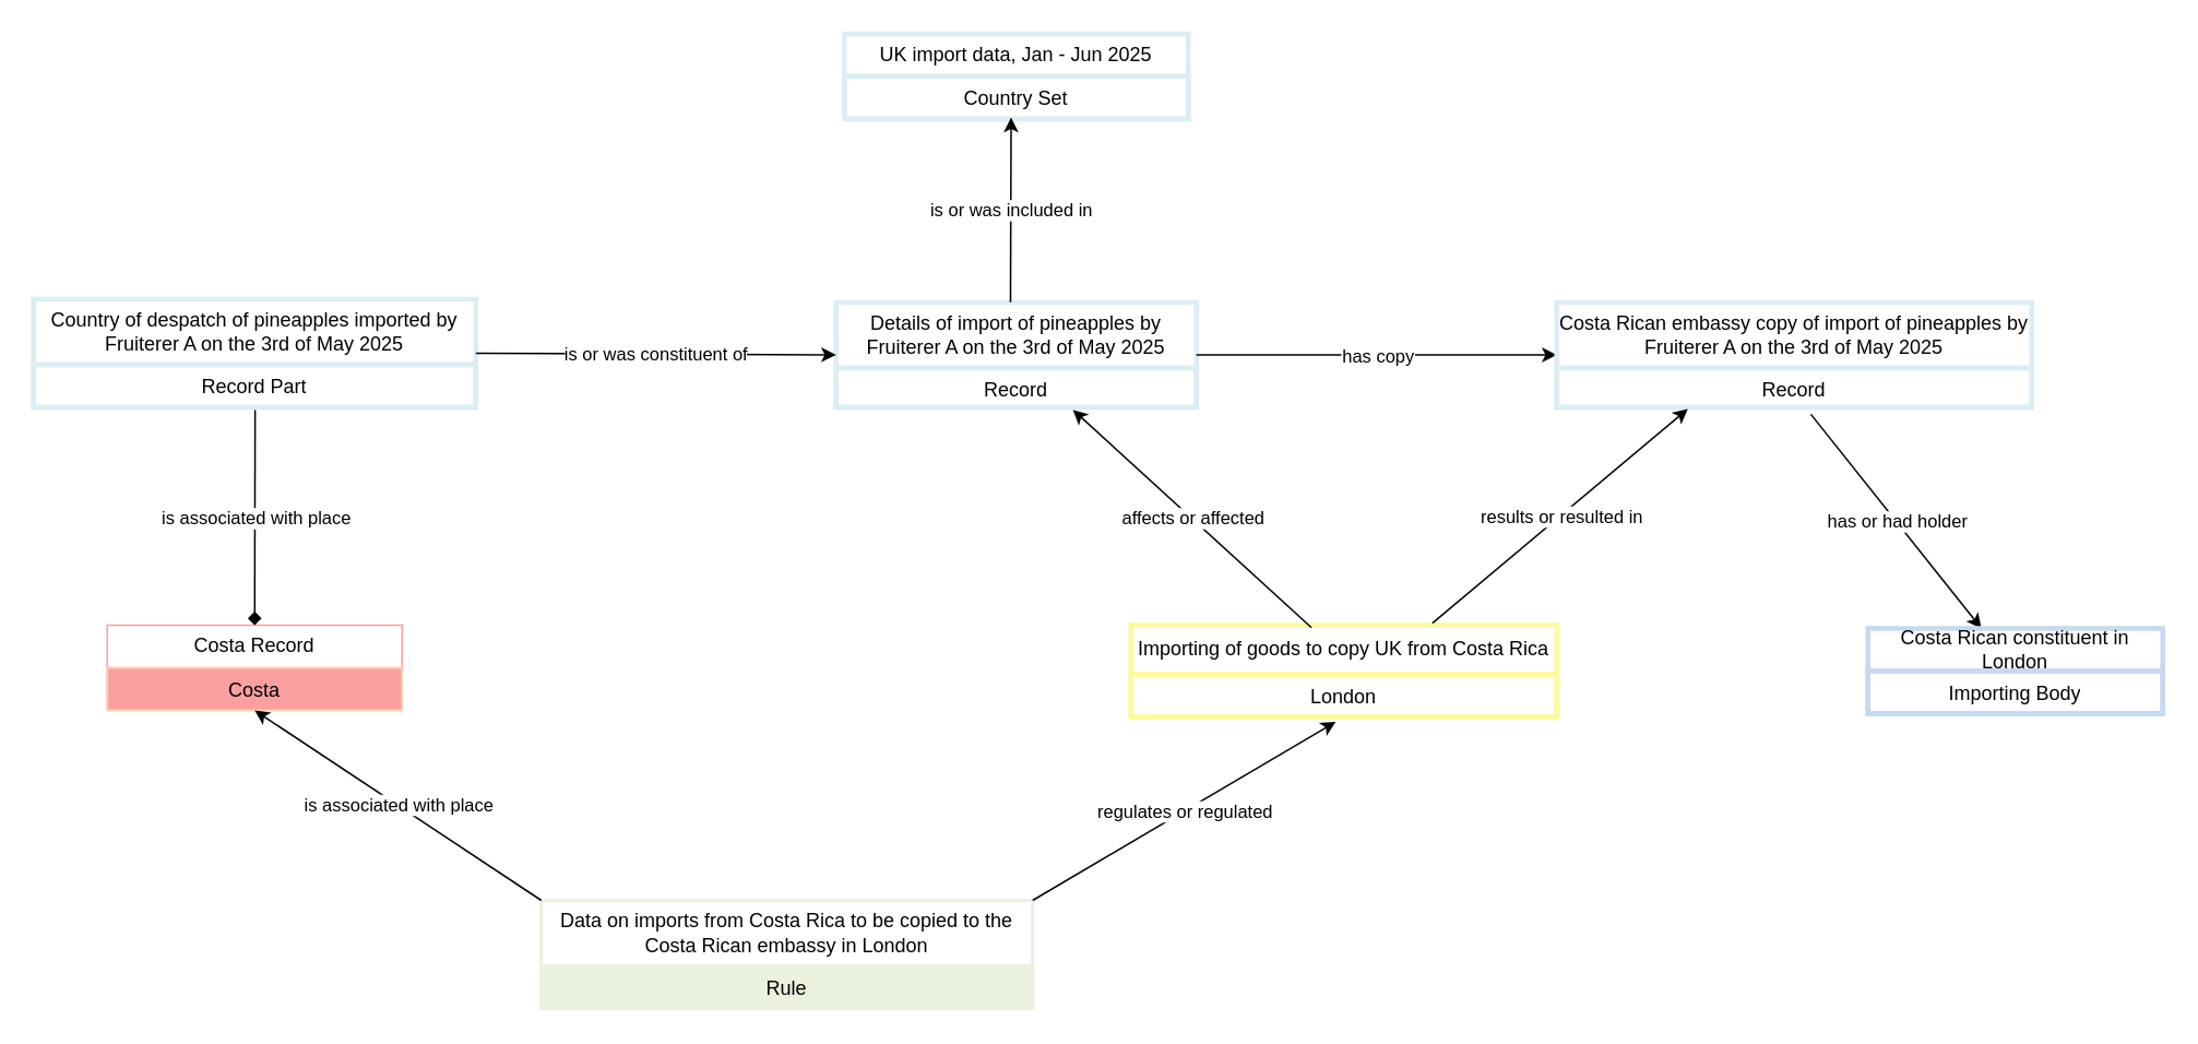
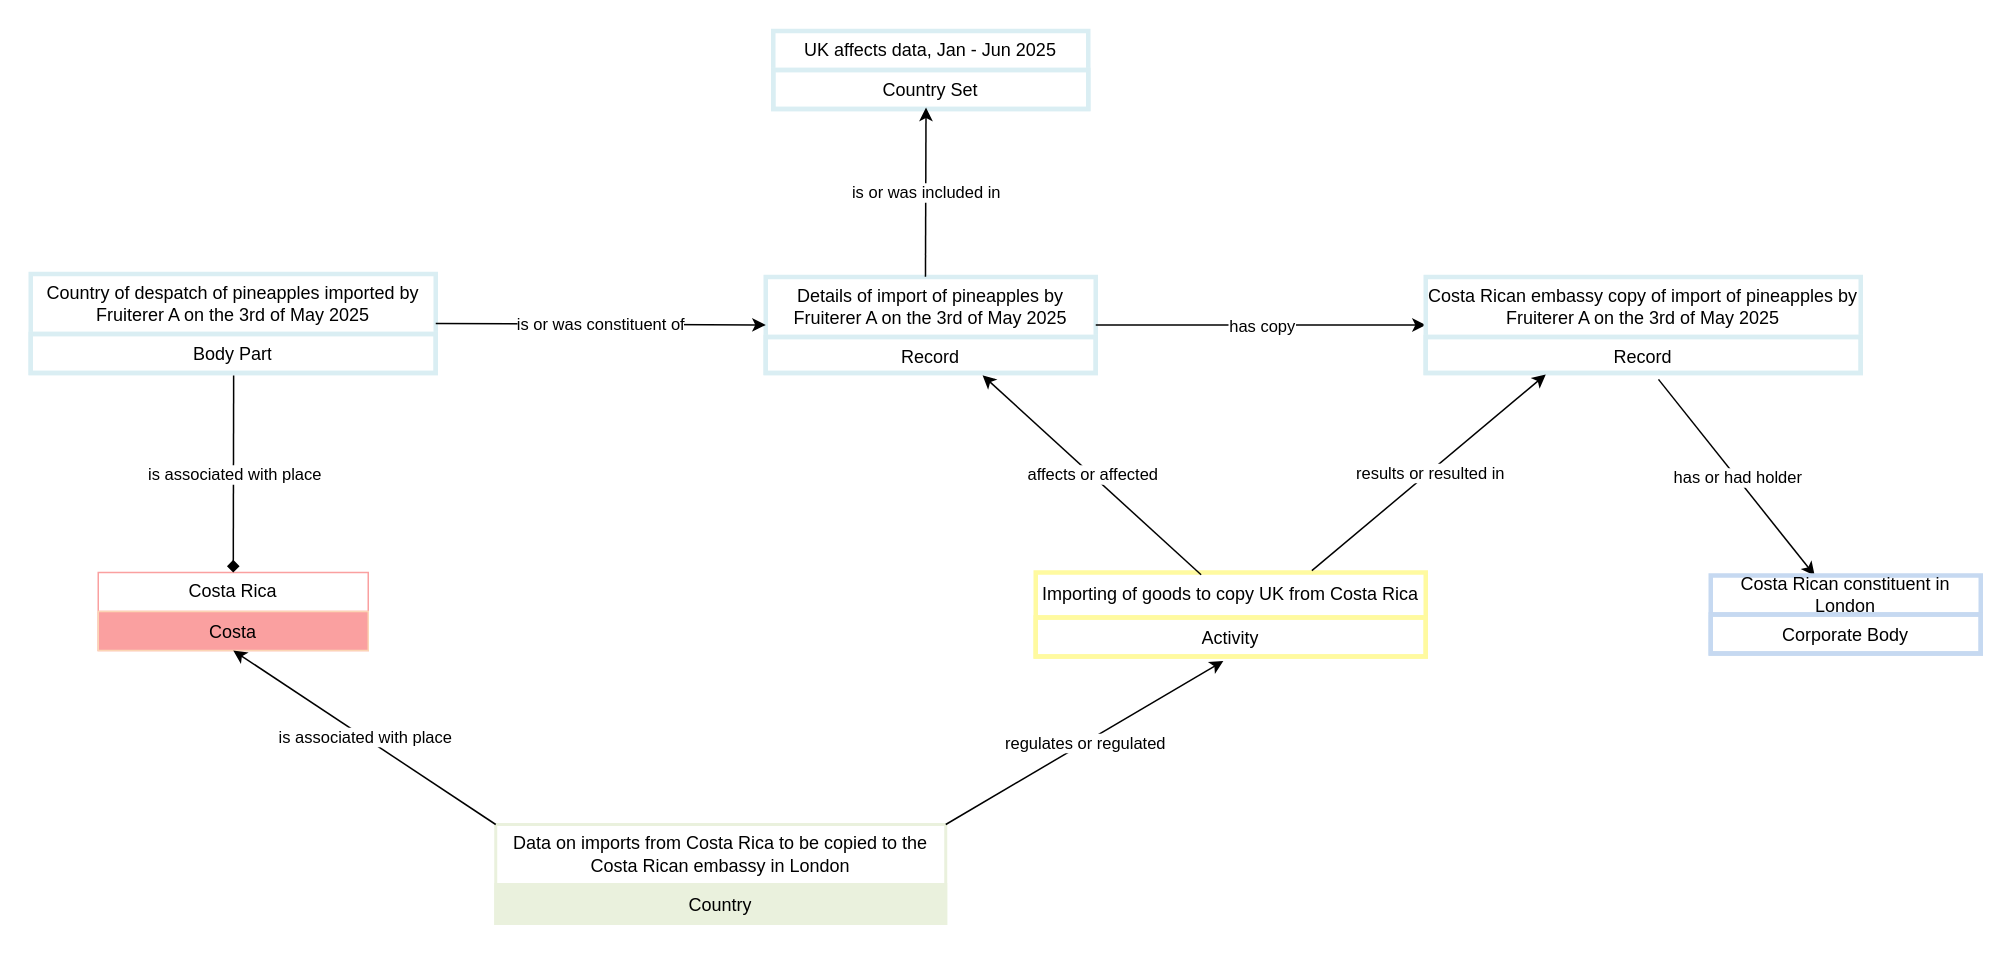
  <mxCell id="0" />
  <mxCell id="1" parent="0" />
- <mxCell id="2" value="UK import data, Jan - Jun 2025" style="swimlane;fontStyle=0;childLayout=stackLayout;horizontal=1;startSize=26;strokeColor=#DAEEF3;strokeWidth=3;fillColor=none;horizontalStack=0;resizeParent=1;resizeParentMax=0;resizeLast=0;collapsible=1;marginBottom=0;whiteSpace=wrap;html=1;" parent="1" vertex="1"><mxGeometry x="515" y="20" width="210" height="52" as="geometry" /></mxCell>
+ <mxCell id="2" value="UK affects data, Jan - Jun 2025" style="swimlane;fontStyle=0;childLayout=stackLayout;horizontal=1;startSize=26;strokeColor=#DAEEF3;strokeWidth=3;fillColor=none;horizontalStack=0;resizeParent=1;resizeParentMax=0;resizeLast=0;collapsible=1;marginBottom=0;whiteSpace=wrap;html=1;" parent="1" vertex="1"><mxGeometry x="515" y="20" width="210" height="52" as="geometry" /></mxCell>
  <mxCell id="3" value="Country Set" style="text;strokeColor=#DAEEF3;strokeWidth=3;fillColor=none;align=center;verticalAlign=top;spacingLeft=4;spacingRight=4;overflow=hidden;rotatable=0;points=[[0,0.5],[1,0.5]];portConstraint=eastwest;whiteSpace=wrap;html=1;" parent="2" vertex="1"><mxGeometry y="26" width="210" height="26" as="geometry" /></mxCell>
  <mxCell id="4" value="Details of import of pineapples by Fruiterer A on the 3rd of May 2025" style="swimlane;fontStyle=0;childLayout=stackLayout;horizontal=1;startSize=40;strokeColor=#DAEEF3;strokeWidth=3;fillColor=none;horizontalStack=0;resizeParent=1;resizeParentMax=0;resizeLast=0;collapsible=1;marginBottom=0;whiteSpace=wrap;html=1;" parent="1" vertex="1"><mxGeometry x="510" y="184" width="220" height="64" as="geometry" /></mxCell>
  <mxCell id="5" value="Record" style="text;strokeColor=#DAEEF3;strokeWidth=3;fillColor=none;align=center;verticalAlign=top;spacingLeft=4;spacingRight=4;overflow=hidden;rotatable=0;points=[[0,0.5],[1,0.5]];portConstraint=eastwest;whiteSpace=wrap;html=1;" parent="4" vertex="1"><mxGeometry y="40" width="220" height="24" as="geometry" /></mxCell>
  <mxCell id="6" value="" style="endArrow=classic;html=1;rounded=0;entryX=0.485;entryY=0.963;entryDx=0;entryDy=0;entryPerimeter=0;exitX=0.484;exitY=-0.002;exitDx=0;exitDy=0;exitPerimeter=0;" parent="1" source="4" target="3" edge="1"><mxGeometry relative="1" as="geometry"><mxPoint x="628" y="180" as="sourcePoint" /><mxPoint x="281" y="222" as="targetPoint" /></mxGeometry></mxCell>
  <mxCell id="7" value="is or was included in" style="edgeLabel;resizable=0;html=1;;align=center;verticalAlign=middle;" parent="6" connectable="0" vertex="1"><mxGeometry relative="1" as="geometry" /></mxCell>
  <mxCell id="8" value="Country of despatch of pineapples imported by Fruiterer A on the 3rd of May 2025" style="swimlane;fontStyle=0;childLayout=stackLayout;horizontal=1;startSize=40;strokeColor=#DAEEF3;strokeWidth=3;fillColor=none;horizontalStack=0;resizeParent=1;resizeParentMax=0;resizeLast=0;collapsible=1;marginBottom=0;whiteSpace=wrap;html=1;" parent="1" vertex="1"><mxGeometry x="20" y="182" width="270" height="66" as="geometry" /></mxCell>
- <mxCell id="9" value="Record Part" style="text;strokeColor=#DAEEF3;strokeWidth=3;fillColor=none;align=center;verticalAlign=top;spacingLeft=4;spacingRight=4;overflow=hidden;rotatable=0;points=[[0,0.5],[1,0.5]];portConstraint=eastwest;whiteSpace=wrap;html=1;" parent="8" vertex="1"><mxGeometry y="40" width="270" height="26" as="geometry" /></mxCell>
- <mxCell id="10" value="Costa Record" style="swimlane;fontStyle=0;childLayout=stackLayout;horizontal=1;startSize=26;strokeColor=#FAA0A0;fillColor=none;horizontalStack=0;resizeParent=1;resizeParentMax=0;resizeLast=0;collapsible=1;marginBottom=0;whiteSpace=wrap;html=1;" parent="1" vertex="1"><mxGeometry x="65" y="381" width="180" height="52" as="geometry" /></mxCell>
+ <mxCell id="9" value="Body Part" style="text;strokeColor=#DAEEF3;strokeWidth=3;fillColor=none;align=center;verticalAlign=top;spacingLeft=4;spacingRight=4;overflow=hidden;rotatable=0;points=[[0,0.5],[1,0.5]];portConstraint=eastwest;whiteSpace=wrap;html=1;" parent="8" vertex="1"><mxGeometry y="40" width="270" height="26" as="geometry" /></mxCell>
+ <mxCell id="10" value="Costa Rica" style="swimlane;fontStyle=0;childLayout=stackLayout;horizontal=1;startSize=26;strokeColor=#FAA0A0;fillColor=none;horizontalStack=0;resizeParent=1;resizeParentMax=0;resizeLast=0;collapsible=1;marginBottom=0;whiteSpace=wrap;html=1;" parent="1" vertex="1"><mxGeometry x="65" y="381" width="180" height="52" as="geometry" /></mxCell>
  <mxCell id="11" value="Costa" style="text;strokeColor=#FBD5B5;fillColor=#FAA0A0;align=center;verticalAlign=top;spacingLeft=4;spacingRight=4;overflow=hidden;rotatable=0;points=[[0,0.5],[1,0.5]];portConstraint=eastwest;whiteSpace=wrap;html=1;" parent="10" vertex="1"><mxGeometry y="26" width="180" height="26" as="geometry" /></mxCell>
  <mxCell id="12" value="" style="endArrow=classic;html=1;rounded=0;exitX=1;exitY=0.5;exitDx=0;exitDy=0;entryX=0;entryY=0.5;entryDx=0;entryDy=0;" parent="1" source="8" target="4" edge="1"><mxGeometry relative="1" as="geometry"><mxPoint x="762" y="409" as="sourcePoint" /><mxPoint x="650" y="219" as="targetPoint" /></mxGeometry></mxCell>
  <mxCell id="13" value="is or was constituent of" style="edgeLabel;resizable=0;html=1;;align=center;verticalAlign=middle;" parent="12" connectable="0" vertex="1"><mxGeometry relative="1" as="geometry" /></mxCell>
  <mxCell id="14" value="" style="endArrow=diamond;html=1;rounded=0;entryX=0.5;entryY=0;entryDx=0;entryDy=0;exitX=0.501;exitY=1.067;exitDx=0;exitDy=0;exitPerimeter=0;" parent="1" edge="1" target="10" source="9"><mxGeometry relative="1" as="geometry"><mxPoint x="329" y="441" as="sourcePoint" /><mxPoint x="120" y="439" as="targetPoint" /></mxGeometry></mxCell>
  <mxCell id="15" value="is associated with place" style="edgeLabel;resizable=0;html=1;;align=center;verticalAlign=middle;" parent="14" connectable="0" vertex="1"><mxGeometry relative="1" as="geometry" /></mxCell>
  <mxCell id="16" value="Data on imports from Costa Rica to be copied to the Costa Rican embassy in London" style="swimlane;fontStyle=0;childLayout=stackLayout;horizontal=1;startSize=40;strokeColor=#EAF1DD;strokeWidth=2;fillColor=none;horizontalStack=0;resizeParent=1;resizeParentMax=0;resizeLast=0;collapsible=1;marginBottom=0;whiteSpace=wrap;html=1;" parent="1" vertex="1"><mxGeometry x="330" y="549" width="300" height="66" as="geometry" /></mxCell>
- <mxCell id="17" value="Rule&lt;div&gt;&lt;br&gt;&lt;/div&gt;" style="text;strokeColor=#EAF1DD;strokeWidth=2;fillColor=#EAF1DD;align=center;verticalAlign=top;spacingLeft=4;spacingRight=4;overflow=hidden;rotatable=0;points=[[0,0.5],[1,0.5]];portConstraint=eastwest;whiteSpace=wrap;html=1;" parent="16" vertex="1"><mxGeometry y="40" width="300" height="26" as="geometry" /></mxCell>
+ <mxCell id="17" value="Country&lt;div&gt;&lt;br&gt;&lt;/div&gt;" style="text;strokeColor=#EAF1DD;strokeWidth=2;fillColor=#EAF1DD;align=center;verticalAlign=top;spacingLeft=4;spacingRight=4;overflow=hidden;rotatable=0;points=[[0,0.5],[1,0.5]];portConstraint=eastwest;whiteSpace=wrap;html=1;" parent="16" vertex="1"><mxGeometry y="40" width="300" height="26" as="geometry" /></mxCell>
  <mxCell id="18" value="" style="endArrow=classic;html=1;rounded=0;entryX=0.5;entryY=1;entryDx=0;entryDy=0;exitX=0;exitY=0;exitDx=0;exitDy=0;" parent="1" source="16" target="10" edge="1"><mxGeometry relative="1" as="geometry"><mxPoint x="379" y="591" as="sourcePoint" /><mxPoint x="120" y="465" as="targetPoint" /></mxGeometry></mxCell>
  <mxCell id="19" value="is associated with place" style="edgeLabel;resizable=0;html=1;;align=center;verticalAlign=middle;" parent="18" connectable="0" vertex="1"><mxGeometry relative="1" as="geometry" /></mxCell>
  <mxCell id="20" value="" style="endArrow=classic;html=1;rounded=0;exitX=1;exitY=0;exitDx=0;exitDy=0;entryX=0.481;entryY=1.115;entryDx=0;entryDy=0;entryPerimeter=0;" parent="1" source="16" target="23" edge="1"><mxGeometry relative="1" as="geometry"><mxPoint x="640" y="619" as="sourcePoint" /><mxPoint x="840" y="509" as="targetPoint" /></mxGeometry></mxCell>
  <mxCell id="21" value="regulates or regulated" style="edgeLabel;resizable=0;html=1;;align=center;verticalAlign=middle;" parent="20" connectable="0" vertex="1"><mxGeometry relative="1" as="geometry" /></mxCell>
  <mxCell id="22" value="Importing of goods to copy UK from Costa Rica" style="swimlane;fontStyle=0;childLayout=stackLayout;horizontal=1;startSize=30;strokeColor=#FFFAA0;strokeWidth=3;fillColor=none;horizontalStack=0;resizeParent=1;resizeParentMax=0;resizeLast=0;collapsible=1;marginBottom=0;whiteSpace=wrap;html=1;" parent="1" vertex="1"><mxGeometry x="690" y="381" width="260" height="56" as="geometry" /></mxCell>
- <mxCell id="23" value="London" style="text;strokeColor=#FFFAA0;strokeWidth=3;fillColor=none;align=center;verticalAlign=top;spacingLeft=4;spacingRight=4;overflow=hidden;rotatable=0;points=[[0,0.5],[1,0.5]];portConstraint=eastwest;whiteSpace=wrap;html=1;" parent="22" vertex="1"><mxGeometry y="30" width="260" height="26" as="geometry" /></mxCell>
+ <mxCell id="23" value="Activity" style="text;strokeColor=#FFFAA0;strokeWidth=3;fillColor=none;align=center;verticalAlign=top;spacingLeft=4;spacingRight=4;overflow=hidden;rotatable=0;points=[[0,0.5],[1,0.5]];portConstraint=eastwest;whiteSpace=wrap;html=1;" parent="22" vertex="1"><mxGeometry y="30" width="260" height="26" as="geometry" /></mxCell>
  <mxCell id="24" value="" style="endArrow=classic;html=1;rounded=0;exitX=1;exitY=0.5;exitDx=0;exitDy=0;entryX=0;entryY=0.5;entryDx=0;entryDy=0;" parent="1" source="4" target="26" edge="1"><mxGeometry relative="1" as="geometry"><mxPoint x="880" y="224.37" as="sourcePoint" /><mxPoint x="1020" y="224.37" as="targetPoint" /></mxGeometry></mxCell>
  <mxCell id="25" value="has copy" style="edgeLabel;resizable=0;html=1;;align=center;verticalAlign=middle;" parent="24" connectable="0" vertex="1"><mxGeometry relative="1" as="geometry" /></mxCell>
  <mxCell id="26" value="Costa Rican embassy copy of import of pineapples by Fruiterer A on the 3rd of May 2025" style="swimlane;fontStyle=0;childLayout=stackLayout;horizontal=1;startSize=40;strokeColor=#DAEEF3;strokeWidth=3;fillColor=none;horizontalStack=0;resizeParent=1;resizeParentMax=0;resizeLast=0;collapsible=1;marginBottom=0;whiteSpace=wrap;html=1;" parent="1" vertex="1"><mxGeometry x="950" y="184" width="290" height="64" as="geometry" /></mxCell>
  <mxCell id="27" value="Record" style="text;strokeColor=#DAEEF3;strokeWidth=3;fillColor=none;align=center;verticalAlign=top;spacingLeft=4;spacingRight=4;overflow=hidden;rotatable=0;points=[[0,0.5],[1,0.5]];portConstraint=eastwest;whiteSpace=wrap;html=1;" parent="26" vertex="1"><mxGeometry y="40" width="290" height="24" as="geometry" /></mxCell>
  <mxCell id="28" value="" style="endArrow=classic;html=1;rounded=0;exitX=0.424;exitY=0.027;exitDx=0;exitDy=0;entryX=0.657;entryY=1.062;entryDx=0;entryDy=0;entryPerimeter=0;exitPerimeter=0;" parent="1" source="22" target="5" edge="1"><mxGeometry relative="1" as="geometry"><mxPoint x="840" y="279" as="sourcePoint" /><mxPoint x="1030" y="279" as="targetPoint" /></mxGeometry></mxCell>
  <mxCell id="29" value="affects or affected" style="edgeLabel;resizable=0;html=1;;align=center;verticalAlign=middle;" parent="28" connectable="0" vertex="1"><mxGeometry relative="1" as="geometry" /></mxCell>
  <mxCell id="30" value="" style="endArrow=classic;html=1;rounded=0;exitX=0.708;exitY=-0.022;exitDx=0;exitDy=0;exitPerimeter=0;" parent="1" source="22" edge="1"><mxGeometry relative="1" as="geometry"><mxPoint x="1108" y="450" as="sourcePoint" /><mxPoint x="1030" y="249" as="targetPoint" /></mxGeometry></mxCell>
  <mxCell id="31" value="results or resulted in" style="edgeLabel;resizable=0;html=1;;align=center;verticalAlign=middle;" parent="30" connectable="0" vertex="1"><mxGeometry relative="1" as="geometry" /></mxCell>
  <mxCell id="32" value="" style="endArrow=classic;html=1;rounded=0;exitX=0.535;exitY=1.177;exitDx=0;exitDy=0;exitPerimeter=0;" parent="1" target="34" edge="1" source="27"><mxGeometry relative="1" as="geometry"><mxPoint x="1210" y="255" as="sourcePoint" /><mxPoint x="1215" y="409" as="targetPoint" /></mxGeometry></mxCell>
  <mxCell id="33" value="has or had holder" style="edgeLabel;resizable=0;html=1;;align=center;verticalAlign=middle;" parent="32" connectable="0" vertex="1"><mxGeometry relative="1" as="geometry" /></mxCell>
  <mxCell id="34" value="Costa Rican constituent in London" style="swimlane;fontStyle=0;childLayout=stackLayout;horizontal=1;startSize=26;strokeColor=#C6D9F1;strokeWidth=3;fillColor=none;horizontalStack=0;resizeParent=1;resizeParentMax=0;resizeLast=0;collapsible=1;marginBottom=0;whiteSpace=wrap;html=1;" parent="1" vertex="1"><mxGeometry x="1140" y="383" width="180" height="52" as="geometry" /></mxCell>
- <mxCell id="35" value="Importing Body" style="text;strokeColor=#C6D9F1;strokeWidth=3;fillColor=none;align=center;verticalAlign=top;spacingLeft=4;spacingRight=4;overflow=hidden;rotatable=0;points=[[0,0.5],[1,0.5]];portConstraint=eastwest;whiteSpace=wrap;html=1;" parent="34" vertex="1"><mxGeometry y="26" width="180" height="26" as="geometry" /></mxCell>
+ <mxCell id="35" value="Corporate Body" style="text;strokeColor=#C6D9F1;strokeWidth=3;fillColor=none;align=center;verticalAlign=top;spacingLeft=4;spacingRight=4;overflow=hidden;rotatable=0;points=[[0,0.5],[1,0.5]];portConstraint=eastwest;whiteSpace=wrap;html=1;" parent="34" vertex="1"><mxGeometry y="26" width="180" height="26" as="geometry" /></mxCell>
